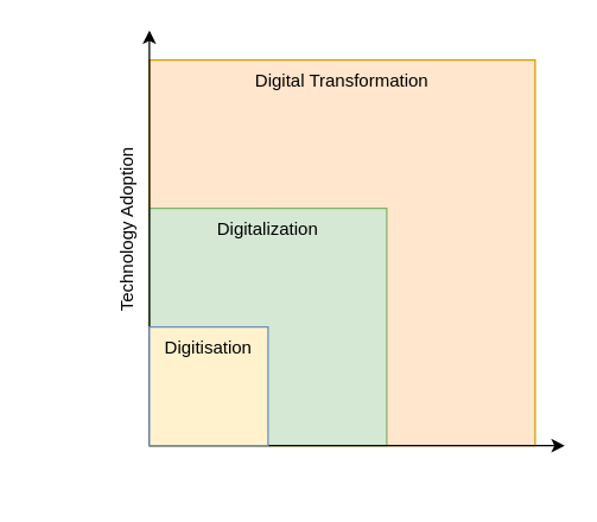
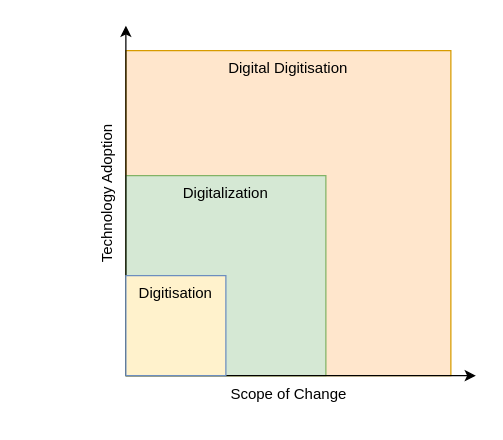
  <mxCell id="0" />
  <mxCell id="1" parent="0" />
- <mxCell id="2" value="Digital Transformation" style="whiteSpace=wrap;html=1;aspect=fixed;fillColor=#ffe6cc;labelPosition=center;verticalLabelPosition=middle;align=center;verticalAlign=top;strokeColor=#d79b00;" vertex="1" parent="1"><mxGeometry x="100" y="40" width="260" height="260" as="geometry" /></mxCell>
+ <mxCell id="2" value="Digital Digitisation" style="whiteSpace=wrap;html=1;aspect=fixed;fillColor=#ffe6cc;labelPosition=center;verticalLabelPosition=middle;align=center;verticalAlign=top;strokeColor=#d79b00;" vertex="1" parent="1"><mxGeometry x="100" y="40" width="260" height="260" as="geometry" /></mxCell>
  <mxCell id="3" value="Digitalization" style="whiteSpace=wrap;html=1;aspect=fixed;fillColor=#d5e8d4;labelPosition=center;verticalLabelPosition=middle;align=center;verticalAlign=top;strokeColor=#82b366;" vertex="1" parent="1"><mxGeometry x="100" y="140" width="160" height="160" as="geometry" /></mxCell>
  <mxCell id="4" value="" style="endArrow=classic;html=1;rounded=0;" edge="1" parent="1"><mxGeometry width="50" height="50" relative="1" as="geometry"><mxPoint x="100" y="300" as="sourcePoint" /><mxPoint x="380" y="300" as="targetPoint" /></mxGeometry></mxCell>
  <mxCell id="5" value="" style="endArrow=classic;html=1;rounded=0;" edge="1" parent="1"><mxGeometry width="50" height="50" relative="1" as="geometry"><mxPoint x="100" y="300" as="sourcePoint" /><mxPoint x="100" y="20" as="targetPoint" /></mxGeometry></mxCell>
  <mxCell id="6" value="Digitisation" style="whiteSpace=wrap;html=1;aspect=fixed;fillColor=#fff2cc;labelPosition=center;verticalLabelPosition=middle;align=center;verticalAlign=top;strokeColor=#6c8ebf;" vertex="1" parent="1"><mxGeometry x="100" y="220" width="80" height="80" as="geometry" /></mxCell>
+ <mxCell id="7" value="Scope of Change" style="text;html=1;align=center;verticalAlign=middle;resizable=0;points=[];autosize=1;strokeColor=none;fillColor=none;" vertex="1" parent="1"><mxGeometry x="170" y="300" width="120" height="30" as="geometry" /></mxCell>
  <mxCell id="8" value="Technology Adoption" style="text;html=1;align=center;verticalAlign=middle;resizable=0;points=[];autosize=1;strokeColor=none;fillColor=none;rotation=-90;" vertex="1" parent="1"><mxGeometry x="20" y="140" width="130" height="30" as="geometry" /></mxCell>
